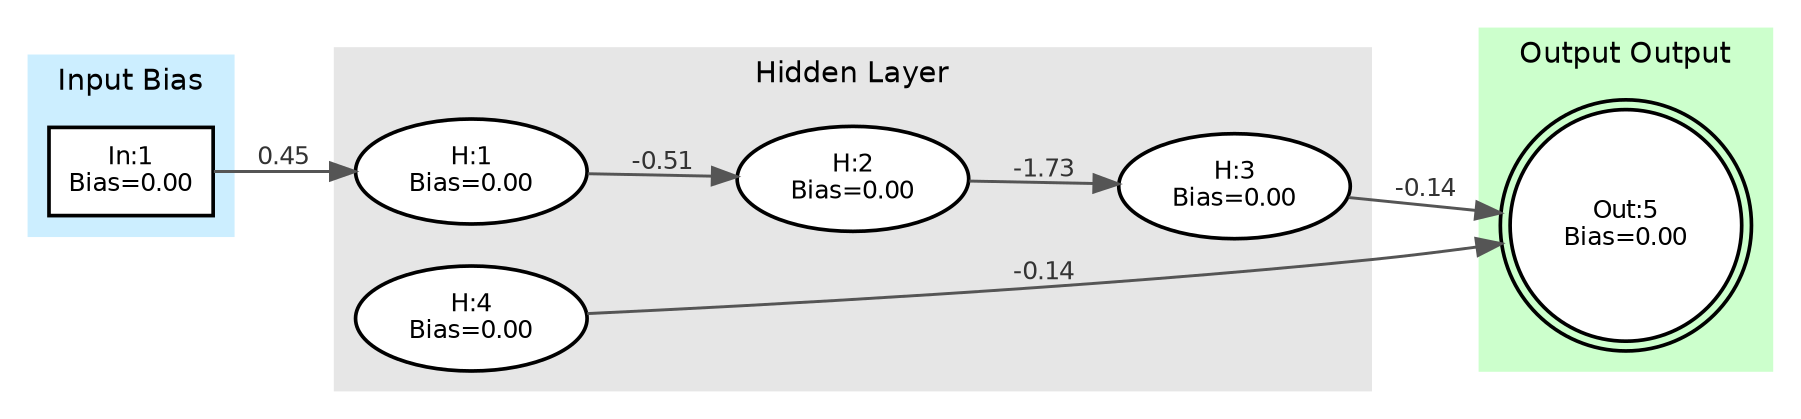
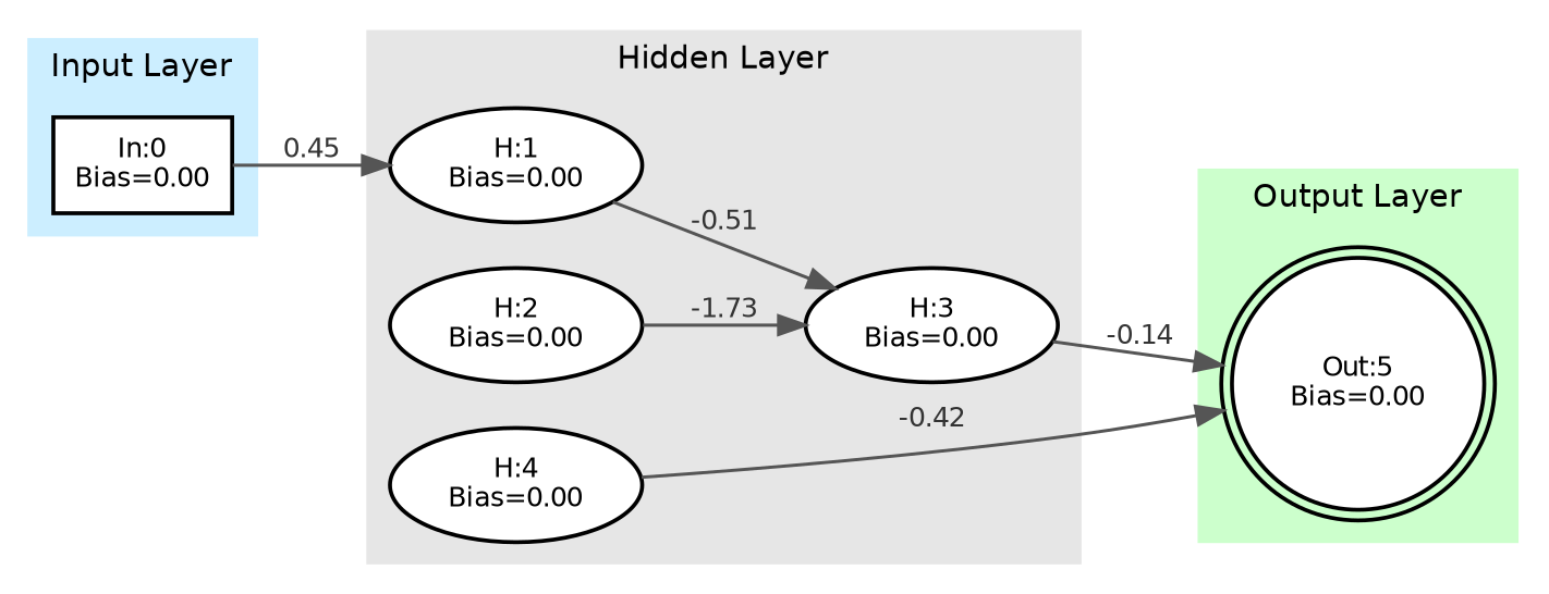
  digraph {
    fontname=Helvetica
    fontsize=12
    rankdir=LR
    node [fillcolor=white fontname=Helvetica fontsize=10 penwidth=1.5 shape=ellipse style=filled]
    edge [color="#555555" fontcolor="#333333" fontname=Helvetica fontsize=10 penwidth=1.2]
-   n1 [label="In:1\nBias=0.00" shape=box]
+   n1 [label="In:0\nBias=0.00" shape=box]
    n2 [label="H:1\nBias=0.00"]
    n3 [label="H:2\nBias=0.00"]
    n4 [label="H:3\nBias=0.00"]
    n5 [label="H:4\nBias=0.00"]
    n6 [label="Out:5\nBias=0.00" shape=doublecircle]
    subgraph cluster_1 {
      color="#cceeff"
-     label="Input Bias"
+     label="Input Layer"
      labeljust=center
      labelloc=top
      penwidth=1.5
      rank=same
      style=filled
      n1
    }
    subgraph cluster_2 {
      color="#e6e6e6"
      label="Hidden Layer"
      labeljust=center
      labelloc=top
      penwidth=1.5
      style=filled
      n2
      n3
      n4
      n5
    }
    subgraph cluster_3 {
      color="#ccffcc"
-     label="Output Output"
+     label="Output Layer"
      labeljust=center
      labelloc=top
      penwidth=1.5
      rank=same
      style=filled
      n6
    }
    n1 -> n2 [label=0.45]
-   n2 -> n3 [label=-0.51]
+   n2 -> n4 [label=-0.51]
    n3 -> n4 [label=-1.73]
    n4 -> n6 [label=-0.14]
-   n5 -> n6 [label=-0.14]
+   n5 -> n6 [label=-0.42]
  }
